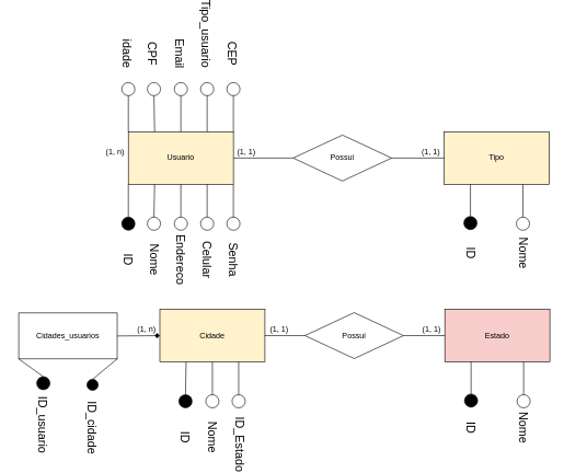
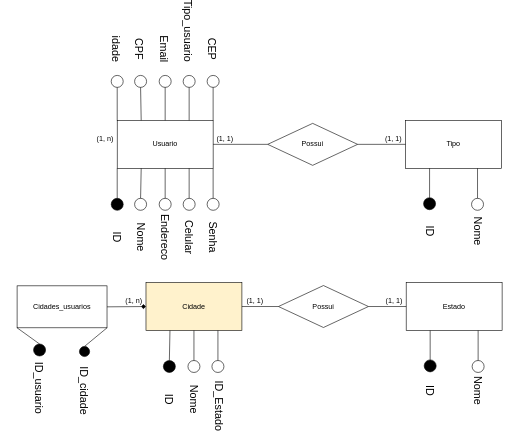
  <mxCell id="0" />
  <mxCell id="1" parent="0" />
- <mxCell id="2" value="Usuario" style="rounded=0;whiteSpace=wrap;html=1;fillColor=#fff2cc;" parent="1" vertex="1"><mxGeometry x="195" y="184" width="160" height="80" as="geometry" /></mxCell>
+ <mxCell id="2" value="Usuario" style="rounded=0;whiteSpace=wrap;html=1;" parent="1" vertex="1"><mxGeometry x="195" y="184" width="160" height="80" as="geometry" /></mxCell>
  <mxCell id="3" value="" style="ellipse;whiteSpace=wrap;html=1;aspect=fixed;fontSize=18;fillColor=#000000;" parent="1" vertex="1"><mxGeometry x="185" y="314" width="20" height="20" as="geometry" /></mxCell>
  <mxCell id="4" value="" style="ellipse;whiteSpace=wrap;html=1;aspect=fixed;fontSize=18;" parent="1" vertex="1"><mxGeometry x="345" y="314" width="20" height="20" as="geometry" /></mxCell>
  <mxCell id="5" value="" style="endArrow=none;html=1;rounded=0;fontSize=18;exitX=0;exitY=1;exitDx=0;exitDy=0;entryX=0.5;entryY=0;entryDx=0;entryDy=0;" parent="1" source="2" target="3" edge="1"><mxGeometry width="50" height="50" relative="1" as="geometry"><mxPoint x="541" y="304" as="sourcePoint" /><mxPoint x="591" y="254" as="targetPoint" /></mxGeometry></mxCell>
  <mxCell id="6" value="" style="endArrow=none;html=1;rounded=0;fontSize=18;exitX=1;exitY=1;exitDx=0;exitDy=0;entryX=0.5;entryY=0;entryDx=0;entryDy=0;" parent="1" source="2" target="4" edge="1"><mxGeometry width="50" height="50" relative="1" as="geometry"><mxPoint x="541" y="304" as="sourcePoint" /><mxPoint x="591" y="254" as="targetPoint" /></mxGeometry></mxCell>
  <mxCell id="7" value="" style="ellipse;whiteSpace=wrap;html=1;aspect=fixed;fontSize=18;" parent="1" vertex="1"><mxGeometry x="305" y="314" width="20" height="20" as="geometry" /></mxCell>
  <mxCell id="8" value="" style="endArrow=none;html=1;rounded=0;fontSize=18;exitX=0.5;exitY=0;exitDx=0;exitDy=0;entryX=0.75;entryY=1;entryDx=0;entryDy=0;" parent="1" source="7" target="2" edge="1"><mxGeometry width="50" height="50" relative="1" as="geometry"><mxPoint x="541" y="304" as="sourcePoint" /><mxPoint x="591" y="254" as="targetPoint" /></mxGeometry></mxCell>
  <mxCell id="9" value="" style="ellipse;whiteSpace=wrap;html=1;aspect=fixed;fontSize=18;" parent="1" vertex="1"><mxGeometry x="265" y="314" width="20" height="20" as="geometry" /></mxCell>
  <mxCell id="10" value="" style="endArrow=none;html=1;rounded=0;fontSize=18;exitX=0.5;exitY=0;exitDx=0;exitDy=0;entryX=0.5;entryY=1;entryDx=0;entryDy=0;" parent="1" source="9" target="2" edge="1"><mxGeometry width="50" height="50" relative="1" as="geometry"><mxPoint x="541" y="304" as="sourcePoint" /><mxPoint x="591" y="254" as="targetPoint" /></mxGeometry></mxCell>
  <mxCell id="11" value="" style="ellipse;whiteSpace=wrap;html=1;aspect=fixed;fontSize=18;" parent="1" vertex="1"><mxGeometry x="224" y="314" width="20" height="20" as="geometry" /></mxCell>
  <mxCell id="12" value="" style="endArrow=none;html=1;rounded=0;fontSize=18;exitX=0.5;exitY=0;exitDx=0;exitDy=0;entryX=0.25;entryY=1;entryDx=0;entryDy=0;" parent="1" source="11" target="2" edge="1"><mxGeometry width="50" height="50" relative="1" as="geometry"><mxPoint x="541" y="304" as="sourcePoint" /><mxPoint x="591" y="254" as="targetPoint" /></mxGeometry></mxCell>
  <mxCell id="13" value="ID" style="text;html=1;strokeColor=none;fillColor=none;align=center;verticalAlign=middle;whiteSpace=wrap;rounded=0;fontSize=18;rotation=90;" parent="1" vertex="1"><mxGeometry x="165" y="364" width="60" height="30" as="geometry" /></mxCell>
  <mxCell id="14" value="Nome" style="text;html=1;strokeColor=none;fillColor=none;align=center;verticalAlign=middle;whiteSpace=wrap;rounded=0;fontSize=18;rotation=90;" parent="1" vertex="1"><mxGeometry x="204" y="364" width="60" height="30" as="geometry" /></mxCell>
  <mxCell id="15" value="Endereco" style="text;html=1;strokeColor=none;fillColor=none;align=center;verticalAlign=middle;whiteSpace=wrap;rounded=0;fontSize=18;rotation=90;" parent="1" vertex="1"><mxGeometry x="245" y="364" width="60" height="30" as="geometry" /></mxCell>
  <mxCell id="16" value="Celular" style="text;html=1;strokeColor=none;fillColor=none;align=center;verticalAlign=middle;whiteSpace=wrap;rounded=0;fontSize=18;rotation=90;" parent="1" vertex="1"><mxGeometry x="285" y="364" width="60" height="30" as="geometry" /></mxCell>
  <mxCell id="17" value="Senha" style="text;html=1;strokeColor=none;fillColor=none;align=center;verticalAlign=middle;whiteSpace=wrap;rounded=0;fontSize=18;rotation=90;" parent="1" vertex="1"><mxGeometry x="325" y="364" width="60" height="30" as="geometry" /></mxCell>
  <mxCell id="18" value="Cidade" style="rounded=0;whiteSpace=wrap;html=1;fillColor=#fff2cc;" parent="1" vertex="1"><mxGeometry x="243" y="454.5" width="160" height="80" as="geometry" /></mxCell>
  <mxCell id="19" value="" style="ellipse;whiteSpace=wrap;html=1;aspect=fixed;fontSize=18;fillColor=#000000;" parent="1" vertex="1"><mxGeometry x="272" y="584.5" width="20" height="20" as="geometry" /></mxCell>
  <mxCell id="20" value="" style="ellipse;whiteSpace=wrap;html=1;aspect=fixed;fontSize=18;" parent="1" vertex="1"><mxGeometry x="353" y="584.5" width="20" height="20" as="geometry" /></mxCell>
  <mxCell id="21" value="" style="endArrow=none;html=1;rounded=0;fontSize=18;exitX=0.5;exitY=0;exitDx=0;exitDy=0;entryX=0.75;entryY=1;entryDx=0;entryDy=0;" parent="1" source="20" target="18" edge="1"><mxGeometry width="50" height="50" relative="1" as="geometry"><mxPoint x="589" y="574.5" as="sourcePoint" /><mxPoint x="639" y="524.5" as="targetPoint" /></mxGeometry></mxCell>
  <mxCell id="22" value="" style="ellipse;whiteSpace=wrap;html=1;aspect=fixed;fontSize=18;" parent="1" vertex="1"><mxGeometry x="313" y="584.5" width="20" height="20" as="geometry" /></mxCell>
  <mxCell id="23" value="" style="endArrow=none;html=1;rounded=0;fontSize=18;exitX=0.5;exitY=0;exitDx=0;exitDy=0;entryX=0.5;entryY=1;entryDx=0;entryDy=0;" parent="1" source="22" target="18" edge="1"><mxGeometry width="50" height="50" relative="1" as="geometry"><mxPoint x="589" y="574.5" as="sourcePoint" /><mxPoint x="639" y="524.5" as="targetPoint" /></mxGeometry></mxCell>
  <mxCell id="24" value="" style="endArrow=none;html=1;rounded=0;fontSize=18;exitX=0.5;exitY=0;exitDx=0;exitDy=0;entryX=0.25;entryY=1;entryDx=0;entryDy=0;" parent="1" source="19" target="18" edge="1"><mxGeometry width="50" height="50" relative="1" as="geometry"><mxPoint x="282" y="584.5" as="sourcePoint" /><mxPoint x="639" y="524.5" as="targetPoint" /></mxGeometry></mxCell>
  <mxCell id="25" value="ID" style="text;html=1;strokeColor=none;fillColor=none;align=center;verticalAlign=middle;whiteSpace=wrap;rounded=0;fontSize=18;rotation=90;" parent="1" vertex="1"><mxGeometry x="252" y="634.5" width="60" height="30" as="geometry" /></mxCell>
  <mxCell id="26" value="Nome" style="text;html=1;strokeColor=none;fillColor=none;align=center;verticalAlign=middle;whiteSpace=wrap;rounded=0;fontSize=18;rotation=90;" parent="1" vertex="1"><mxGeometry x="293" y="634.5" width="60" height="30" as="geometry" /></mxCell>
  <mxCell id="27" value="ID_Estado" style="text;html=1;strokeColor=none;fillColor=none;align=center;verticalAlign=middle;whiteSpace=wrap;rounded=0;fontSize=18;rotation=90;" parent="1" vertex="1"><mxGeometry x="335" y="645.5" width="60" height="30" as="geometry" /></mxCell>
  <mxCell id="28" value="" style="ellipse;whiteSpace=wrap;html=1;aspect=fixed;fontSize=18;fillColor=#000000;" parent="1" vertex="1"><mxGeometry x="55.5" y="557" width="20" height="20" as="geometry" /></mxCell>
  <mxCell id="29" value="ID_usuario" style="text;html=1;strokeColor=none;fillColor=none;align=center;verticalAlign=middle;whiteSpace=wrap;rounded=0;fontSize=18;rotation=90;" parent="1" vertex="1"><mxGeometry y="615.5" width="91" height="30" as="geometry" x="20" /></mxCell>
  <mxCell id="30" value="" style="ellipse;whiteSpace=wrap;html=1;aspect=fixed;fontSize=18;fillColor=#000000;" parent="1" vertex="1"><mxGeometry x="132" y="561" width="17" height="17" as="geometry" /></mxCell>
  <mxCell id="31" value="ID_cidade" style="text;html=1;strokeColor=none;fillColor=none;align=center;verticalAlign=middle;whiteSpace=wrap;rounded=0;fontSize=18;rotation=90;" parent="1" vertex="1"><mxGeometry x="94" y="620" width="91" height="30" as="geometry" /></mxCell>
  <mxCell id="32" value="" style="ellipse;whiteSpace=wrap;html=1;aspect=fixed;fontSize=18;" parent="1" vertex="1"><mxGeometry x="185" y="109" width="20" height="20" as="geometry" /></mxCell>
  <mxCell id="33" value="" style="ellipse;whiteSpace=wrap;html=1;aspect=fixed;fontSize=18;" parent="1" vertex="1"><mxGeometry x="345" y="109" width="20" height="20" as="geometry" /></mxCell>
  <mxCell id="34" value="" style="ellipse;whiteSpace=wrap;html=1;aspect=fixed;fontSize=18;" parent="1" vertex="1"><mxGeometry x="305" y="109" width="20" height="20" as="geometry" /></mxCell>
  <mxCell id="35" value="" style="ellipse;whiteSpace=wrap;html=1;aspect=fixed;fontSize=18;" parent="1" vertex="1"><mxGeometry x="265" y="109" width="20" height="20" as="geometry" /></mxCell>
  <mxCell id="36" value="" style="ellipse;whiteSpace=wrap;html=1;aspect=fixed;fontSize=18;" parent="1" vertex="1"><mxGeometry x="224" y="109" width="20" height="20" as="geometry" /></mxCell>
  <mxCell id="37" value="" style="endArrow=none;html=1;rounded=0;fontSize=18;entryX=0.5;entryY=1;entryDx=0;entryDy=0;exitX=0;exitY=0;exitDx=0;exitDy=0;" parent="1" source="2" target="32" edge="1"><mxGeometry width="50" height="50" relative="1" as="geometry"><mxPoint x="575" y="204" as="sourcePoint" /><mxPoint x="625" y="154" as="targetPoint" /></mxGeometry></mxCell>
  <mxCell id="38" value="" style="endArrow=none;html=1;rounded=0;fontSize=18;entryX=0.5;entryY=1;entryDx=0;entryDy=0;exitX=0.25;exitY=0;exitDx=0;exitDy=0;" parent="1" source="2" target="36" edge="1"><mxGeometry width="50" height="50" relative="1" as="geometry"><mxPoint x="575" y="204" as="sourcePoint" /><mxPoint x="625" y="154" as="targetPoint" /></mxGeometry></mxCell>
  <mxCell id="39" value="" style="endArrow=none;html=1;rounded=0;fontSize=18;entryX=0.5;entryY=1;entryDx=0;entryDy=0;exitX=0.5;exitY=0;exitDx=0;exitDy=0;" parent="1" source="2" target="35" edge="1"><mxGeometry width="50" height="50" relative="1" as="geometry"><mxPoint x="575" y="204" as="sourcePoint" /><mxPoint x="625" y="154" as="targetPoint" /></mxGeometry></mxCell>
  <mxCell id="40" value="" style="endArrow=none;html=1;rounded=0;fontSize=18;entryX=0.5;entryY=1;entryDx=0;entryDy=0;exitX=0.75;exitY=0;exitDx=0;exitDy=0;" parent="1" source="2" target="34" edge="1"><mxGeometry width="50" height="50" relative="1" as="geometry"><mxPoint x="575" y="204" as="sourcePoint" /><mxPoint x="625" y="154" as="targetPoint" /></mxGeometry></mxCell>
  <mxCell id="41" value="" style="endArrow=none;html=1;rounded=0;fontSize=18;entryX=0.5;entryY=1;entryDx=0;entryDy=0;exitX=1;exitY=0;exitDx=0;exitDy=0;" parent="1" source="2" target="33" edge="1"><mxGeometry width="50" height="50" relative="1" as="geometry"><mxPoint x="575" y="204" as="sourcePoint" /><mxPoint x="625" y="154" as="targetPoint" /></mxGeometry></mxCell>
  <mxCell id="42" value="idade" style="text;html=1;strokeColor=none;fillColor=none;align=center;verticalAlign=middle;whiteSpace=wrap;rounded=0;fontSize=18;rotation=90;" parent="1" vertex="1"><mxGeometry x="158" y="50" width="70" height="30" as="geometry" /></mxCell>
  <mxCell id="43" value="CPF" style="text;html=1;strokeColor=none;fillColor=none;align=center;verticalAlign=middle;whiteSpace=wrap;rounded=0;fontSize=18;rotation=90;" parent="1" vertex="1"><mxGeometry x="202" y="50" width="60" height="30" as="geometry" /></mxCell>
  <mxCell id="44" value="Email" style="text;html=1;strokeColor=none;fillColor=none;align=center;verticalAlign=middle;whiteSpace=wrap;rounded=0;fontSize=18;rotation=90;" parent="1" vertex="1"><mxGeometry x="243" y="50" width="60" height="30" as="geometry" /></mxCell>
  <mxCell id="45" value="Tipo_usuario" style="text;html=1;strokeColor=none;fillColor=none;align=center;verticalAlign=middle;whiteSpace=wrap;rounded=0;fontSize=18;rotation=90;" parent="1" vertex="1"><mxGeometry x="283" y="20" width="60" height="30" as="geometry" /></mxCell>
  <mxCell id="46" value="CEP" style="text;html=1;strokeColor=none;fillColor=none;align=center;verticalAlign=middle;whiteSpace=wrap;rounded=0;fontSize=18;rotation=90;" parent="1" vertex="1"><mxGeometry x="323" y="50" width="60" height="30" as="geometry" /></mxCell>
- <mxCell id="47" value="Tipo" style="rounded=0;whiteSpace=wrap;html=1;fillColor=#fff2cc;" parent="1" vertex="1"><mxGeometry x="676" y="184" width="160" height="80" as="geometry" /></mxCell>
+ <mxCell id="47" value="Tipo" style="rounded=0;whiteSpace=wrap;html=1;" parent="1" vertex="1"><mxGeometry x="676" y="184" width="160" height="80" as="geometry" /></mxCell>
  <mxCell id="48" value="" style="ellipse;whiteSpace=wrap;html=1;aspect=fixed;fontSize=18;fillColor=#000000;" parent="1" vertex="1"><mxGeometry x="706" y="313" width="20" height="20" as="geometry" /></mxCell>
  <mxCell id="49" value="" style="ellipse;whiteSpace=wrap;html=1;aspect=fixed;fontSize=18;" parent="1" vertex="1"><mxGeometry x="786" y="314" width="20" height="20" as="geometry" /></mxCell>
  <mxCell id="50" value="ID" style="text;html=1;strokeColor=none;fillColor=none;align=center;verticalAlign=middle;whiteSpace=wrap;rounded=0;fontSize=18;rotation=90;" parent="1" vertex="1"><mxGeometry x="686" y="354" width="60" height="30" as="geometry" /></mxCell>
  <mxCell id="51" value="Nome" style="text;html=1;strokeColor=none;fillColor=none;align=center;verticalAlign=middle;whiteSpace=wrap;rounded=0;fontSize=18;rotation=90;" parent="1" vertex="1"><mxGeometry x="767" y="354" width="60" height="30" as="geometry" /></mxCell>
  <mxCell id="52" value="" style="endArrow=none;html=1;rounded=0;exitX=0.5;exitY=0;exitDx=0;exitDy=0;entryX=0.25;entryY=1;entryDx=0;entryDy=0;" parent="1" source="48" target="47" edge="1"><mxGeometry width="50" height="50" relative="1" as="geometry"><mxPoint x="912" y="364" as="sourcePoint" /><mxPoint x="962" y="314" as="targetPoint" /></mxGeometry></mxCell>
  <mxCell id="53" value="" style="endArrow=none;html=1;rounded=0;exitX=0.5;exitY=0;exitDx=0;exitDy=0;entryX=0.75;entryY=1;entryDx=0;entryDy=0;" parent="1" source="49" target="47" edge="1"><mxGeometry width="50" height="50" relative="1" as="geometry"><mxPoint x="767" y="344" as="sourcePoint" /><mxPoint x="817" y="294" as="targetPoint" /></mxGeometry></mxCell>
- <mxCell id="54" value="Estado" style="rounded=0;whiteSpace=wrap;html=1;fillColor=#f8cecc;" parent="1" vertex="1"><mxGeometry x="677" y="454.5" width="160" height="80" as="geometry" /></mxCell>
+ <mxCell id="54" value="Estado" style="rounded=0;whiteSpace=wrap;html=1;" parent="1" vertex="1"><mxGeometry x="677" y="454.5" width="160" height="80" as="geometry" /></mxCell>
  <mxCell id="55" value="" style="ellipse;whiteSpace=wrap;html=1;aspect=fixed;fontSize=18;fillColor=#000000;" parent="1" vertex="1"><mxGeometry x="707" y="583.5" width="20" height="20" as="geometry" /></mxCell>
  <mxCell id="56" value="" style="ellipse;whiteSpace=wrap;html=1;aspect=fixed;fontSize=18;" parent="1" vertex="1"><mxGeometry x="787" y="584.5" width="20" height="20" as="geometry" /></mxCell>
  <mxCell id="57" value="ID" style="text;html=1;strokeColor=none;fillColor=none;align=center;verticalAlign=middle;whiteSpace=wrap;rounded=0;fontSize=18;rotation=90;" parent="1" vertex="1"><mxGeometry x="687" y="620" width="60" height="30" as="geometry" /></mxCell>
  <mxCell id="58" value="Nome" style="text;html=1;strokeColor=none;fillColor=none;align=center;verticalAlign=middle;whiteSpace=wrap;rounded=0;fontSize=18;rotation=90;" parent="1" vertex="1"><mxGeometry x="767" y="620" width="60" height="30" as="geometry" /></mxCell>
  <mxCell id="59" value="" style="endArrow=none;html=1;rounded=0;exitX=0.5;exitY=0;exitDx=0;exitDy=0;entryX=0.25;entryY=1;entryDx=0;entryDy=0;" parent="1" source="55" target="54" edge="1"><mxGeometry width="50" height="50" relative="1" as="geometry"><mxPoint x="913" y="634.5" as="sourcePoint" /><mxPoint x="963" y="584.5" as="targetPoint" /></mxGeometry></mxCell>
  <mxCell id="60" value="" style="endArrow=none;html=1;rounded=0;exitX=0.5;exitY=0;exitDx=0;exitDy=0;entryX=0.75;entryY=1;entryDx=0;entryDy=0;" parent="1" source="56" target="54" edge="1"><mxGeometry width="50" height="50" relative="1" as="geometry"><mxPoint x="768" y="614.5" as="sourcePoint" /><mxPoint x="818" y="564.5" as="targetPoint" /></mxGeometry></mxCell>
  <mxCell id="61" value="Possui" style="rhombus;whiteSpace=wrap;html=1;" parent="1" vertex="1"><mxGeometry x="446" y="189" width="150" height="70" as="geometry" /></mxCell>
  <mxCell id="62" value="" style="endArrow=none;html=1;rounded=0;exitX=1;exitY=0.5;exitDx=0;exitDy=0;entryX=0;entryY=0.5;entryDx=0;entryDy=0;" parent="1" source="2" target="61" edge="1"><mxGeometry width="50" height="50" relative="1" as="geometry"><mxPoint x="561" y="384" as="sourcePoint" /><mxPoint x="611" y="334" as="targetPoint" /></mxGeometry></mxCell>
  <mxCell id="63" value="" style="endArrow=none;html=1;rounded=0;exitX=1;exitY=0.5;exitDx=0;exitDy=0;entryX=0;entryY=0.5;entryDx=0;entryDy=0;" parent="1" source="61" target="47" edge="1"><mxGeometry width="50" height="50" relative="1" as="geometry"><mxPoint x="561" y="384" as="sourcePoint" /><mxPoint x="611" y="334" as="targetPoint" /></mxGeometry></mxCell>
  <mxCell id="64" value="Possui" style="rhombus;whiteSpace=wrap;html=1;" parent="1" vertex="1"><mxGeometry x="464" y="459.5" width="150" height="70" as="geometry" /></mxCell>
  <mxCell id="65" value="" style="endArrow=none;html=1;rounded=0;exitX=1;exitY=0.5;exitDx=0;exitDy=0;entryX=0;entryY=0.5;entryDx=0;entryDy=0;" parent="1" source="18" target="64" edge="1"><mxGeometry width="50" height="50" relative="1" as="geometry"><mxPoint x="585" y="434.5" as="sourcePoint" /><mxPoint x="635" y="384.5" as="targetPoint" /></mxGeometry></mxCell>
  <mxCell id="66" value="" style="endArrow=none;html=1;rounded=0;exitX=1;exitY=0.5;exitDx=0;exitDy=0;entryX=0;entryY=0.5;entryDx=0;entryDy=0;" parent="1" source="64" target="54" edge="1"><mxGeometry width="50" height="50" relative="1" as="geometry"><mxPoint x="573" y="434.5" as="sourcePoint" /><mxPoint x="673" y="494.5" as="targetPoint" /></mxGeometry></mxCell>
  <mxCell id="67" value="Cidades_usuarios" style="whiteSpace=wrap;html=1;rounded=0;" parent="1" vertex="1"><mxGeometry x="28" y="460" width="150" height="70" as="geometry" /></mxCell>
  <mxCell id="68" value="" style="endArrow=none;html=1;rounded=0;exitX=0.5;exitY=0;exitDx=0;exitDy=0;entryX=0;entryY=1;entryDx=0;entryDy=0;" parent="1" source="28" target="67" edge="1"><mxGeometry width="50" height="50" relative="1" as="geometry"><mxPoint x="362" y="600" as="sourcePoint" /><mxPoint x="412" y="550" as="targetPoint" /></mxGeometry></mxCell>
  <mxCell id="69" value="" style="endArrow=none;html=1;rounded=0;entryX=1;entryY=1;entryDx=0;entryDy=0;exitX=0.5;exitY=0;exitDx=0;exitDy=0;" parent="1" source="30" target="67" edge="1"><mxGeometry width="50" height="50" relative="1" as="geometry"><mxPoint x="362" y="600" as="sourcePoint" /><mxPoint x="412" y="550" as="targetPoint" /></mxGeometry></mxCell>
  <mxCell id="70" value="" style="endArrow=diamond;html=1;rounded=0;exitX=1;exitY=0.5;exitDx=0;exitDy=0;entryX=0;entryY=0.5;entryDx=0;entryDy=0;" parent="1" source="67" target="18" edge="1"><mxGeometry width="50" height="50" relative="1" as="geometry"><mxPoint x="602" y="600" as="sourcePoint" /><mxPoint x="652" y="550" as="targetPoint" /></mxGeometry></mxCell>
  <mxCell id="71" value="(1, 1)" style="text;html=1;strokeColor=none;fillColor=none;align=center;verticalAlign=middle;whiteSpace=wrap;rounded=0;" parent="1" vertex="1"><mxGeometry x="626" y="200" width="60" height="30" as="geometry" /></mxCell>
  <mxCell id="72" value="(1, 1)" style="text;html=1;strokeColor=none;fillColor=none;align=center;verticalAlign=middle;whiteSpace=wrap;rounded=0;" parent="1" vertex="1"><mxGeometry x="345" y="200" width="60" height="30" as="geometry" /></mxCell>
  <mxCell id="73" value="(1, n)" style="text;html=1;strokeColor=none;fillColor=none;align=center;verticalAlign=middle;whiteSpace=wrap;rounded=0;" parent="1" vertex="1"><mxGeometry x="145" y="200" width="60" height="30" as="geometry" /></mxCell>
  <mxCell id="74" value="(1, n)" style="text;html=1;strokeColor=none;fillColor=none;align=center;verticalAlign=middle;whiteSpace=wrap;rounded=0;" parent="1" vertex="1"><mxGeometry x="193" y="470" width="60" height="30" as="geometry" /></mxCell>
  <mxCell id="75" value="(1, 1)" style="text;html=1;strokeColor=none;fillColor=none;align=center;verticalAlign=middle;whiteSpace=wrap;rounded=0;" parent="1" vertex="1"><mxGeometry x="395" y="470" width="60" height="30" as="geometry" /></mxCell>
  <mxCell id="76" value="(1, 1)" style="text;html=1;strokeColor=none;fillColor=none;align=center;verticalAlign=middle;whiteSpace=wrap;rounded=0;" parent="1" vertex="1"><mxGeometry x="627" y="470" width="60" height="30" as="geometry" /></mxCell>
